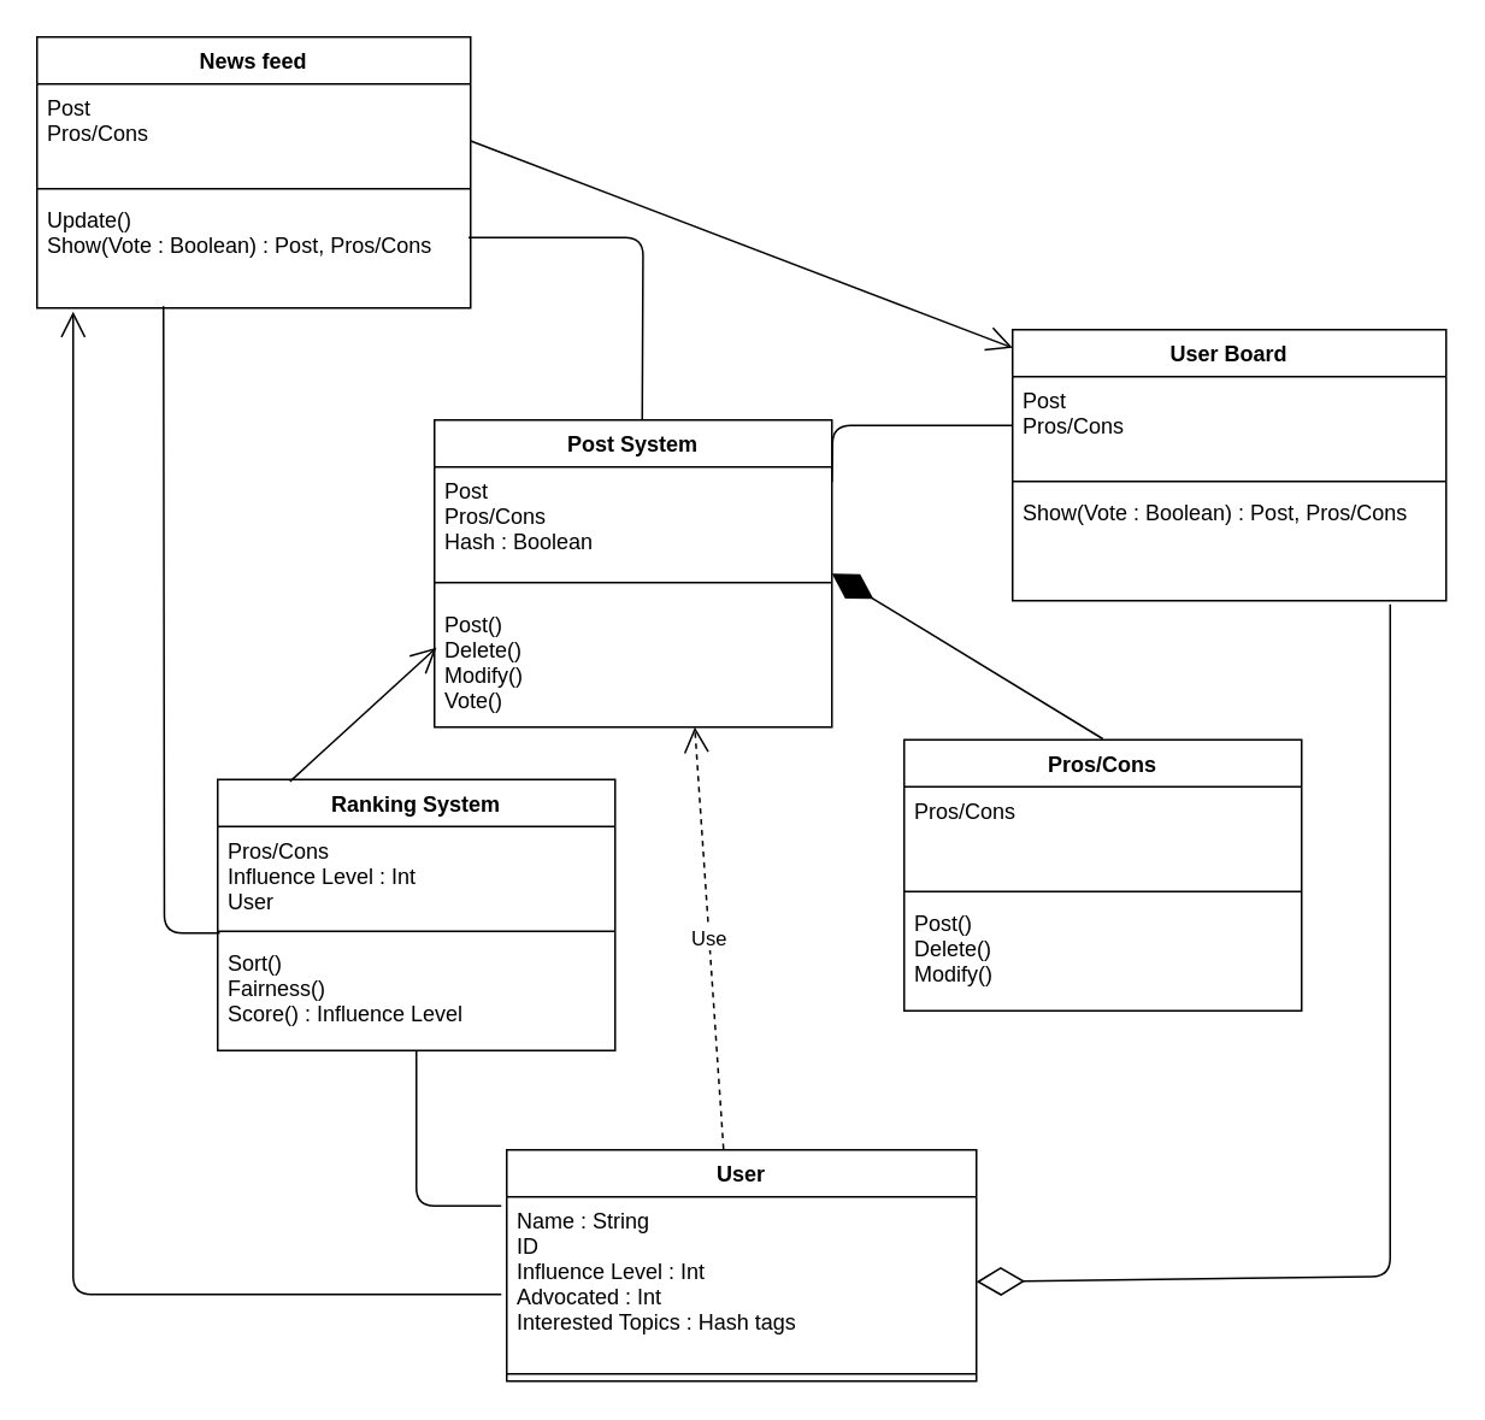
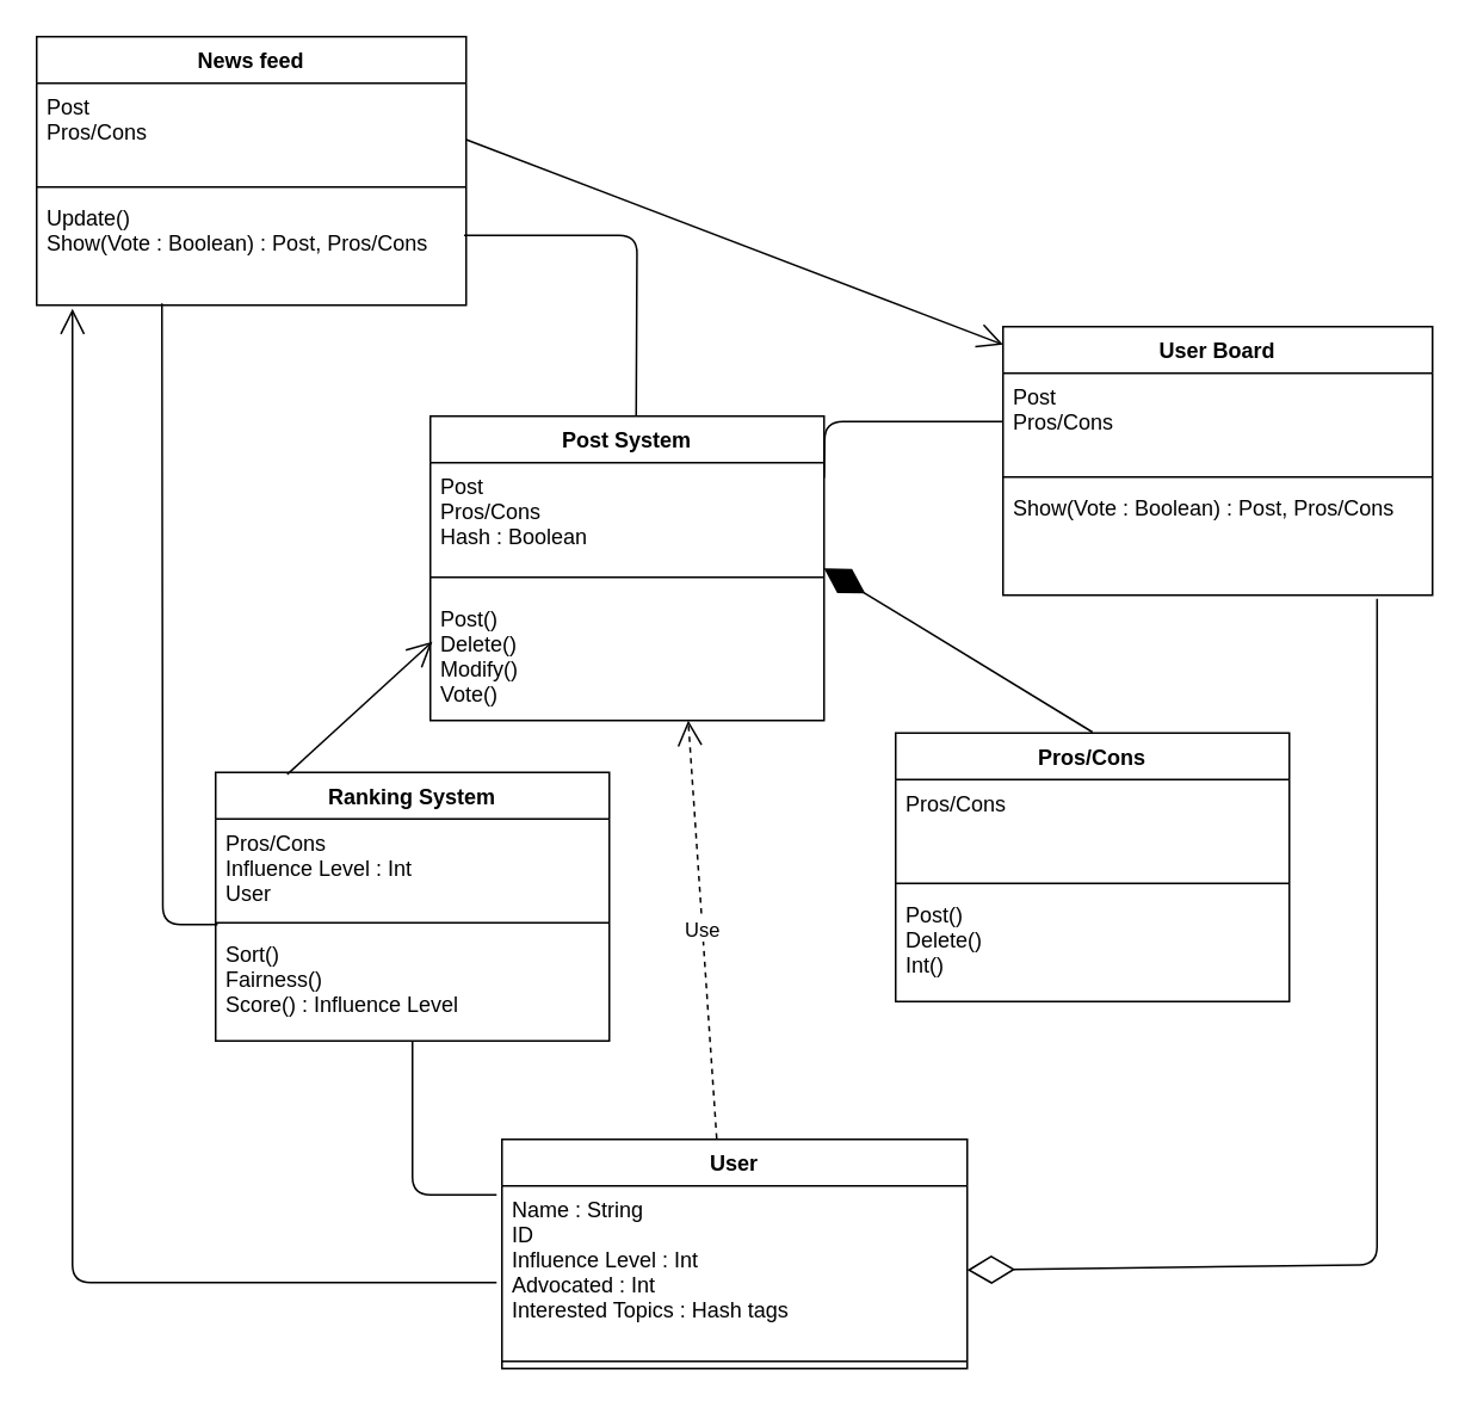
  <mxCell id="0" />
  <mxCell id="1" parent="0" />
  <mxCell id="2" value="Post System" style="swimlane;fontStyle=1;align=center;verticalAlign=top;childLayout=stackLayout;horizontal=1;startSize=26;horizontalStack=0;resizeParent=1;resizeParentMax=0;resizeLast=0;collapsible=1;marginBottom=0;" vertex="1" parent="1"><mxGeometry x="240" y="232" width="220" height="170" as="geometry" /></mxCell>
  <mxCell id="3" value="Post&#10;Pros/Cons&#10;Hash : Boolean" style="text;strokeColor=none;fillColor=none;align=left;verticalAlign=top;spacingLeft=4;spacingRight=4;overflow=hidden;rotatable=0;points=[[0,0.5],[1,0.5]];portConstraint=eastwest;" vertex="1" parent="2"><mxGeometry y="26" width="220" height="54" as="geometry" /></mxCell>
  <mxCell id="4" value="" style="line;strokeWidth=1;fillColor=none;align=left;verticalAlign=middle;spacingTop=-1;spacingLeft=3;spacingRight=3;rotatable=0;labelPosition=right;points=[];portConstraint=eastwest;" vertex="1" parent="2"><mxGeometry y="80" width="220" height="20" as="geometry" /></mxCell>
  <mxCell id="5" value="Post()&#10;Delete()&#10;Modify()&#10;Vote()&#10;&#10;" style="text;strokeColor=none;fillColor=none;align=left;verticalAlign=top;spacingLeft=4;spacingRight=4;overflow=hidden;rotatable=0;points=[[0,0.5],[1,0.5]];portConstraint=eastwest;" vertex="1" parent="2"><mxGeometry y="100" width="220" height="70" as="geometry" /></mxCell>
  <mxCell id="6" value="Pros/Cons" style="swimlane;fontStyle=1;align=center;verticalAlign=top;childLayout=stackLayout;horizontal=1;startSize=26;horizontalStack=0;resizeParent=1;resizeParentMax=0;resizeLast=0;collapsible=1;marginBottom=0;" vertex="1" parent="1"><mxGeometry x="500" y="409" width="220" height="150" as="geometry" /></mxCell>
  <mxCell id="7" value="" style="endArrow=diamondThin;endFill=1;endSize=24;html=1;entryX=1;entryY=0.5;entryDx=0;entryDy=0;" edge="1" parent="6" target="2"><mxGeometry width="160" relative="1" as="geometry"><mxPoint x="110" y="-0.5" as="sourcePoint" /><mxPoint x="270" y="-0.5" as="targetPoint" /></mxGeometry></mxCell>
  <mxCell id="8" value="Pros/Cons" style="text;strokeColor=none;fillColor=none;align=left;verticalAlign=top;spacingLeft=4;spacingRight=4;overflow=hidden;rotatable=0;points=[[0,0.5],[1,0.5]];portConstraint=eastwest;" vertex="1" parent="6"><mxGeometry y="26" width="220" height="54" as="geometry" /></mxCell>
  <mxCell id="9" value="" style="line;strokeWidth=1;fillColor=none;align=left;verticalAlign=middle;spacingTop=-1;spacingLeft=3;spacingRight=3;rotatable=0;labelPosition=right;points=[];portConstraint=eastwest;" vertex="1" parent="6"><mxGeometry y="80" width="220" height="8" as="geometry" /></mxCell>
- <mxCell id="10" value="Post()&#10;Delete()&#10;Modify()&#10;" style="text;strokeColor=none;fillColor=none;align=left;verticalAlign=top;spacingLeft=4;spacingRight=4;overflow=hidden;rotatable=0;points=[[0,0.5],[1,0.5]];portConstraint=eastwest;" vertex="1" parent="6"><mxGeometry y="88" width="220" height="62" as="geometry" /></mxCell>
+ <mxCell id="10" value="Post()&#10;Delete()&#10;Int()&#10;" style="text;strokeColor=none;fillColor=none;align=left;verticalAlign=top;spacingLeft=4;spacingRight=4;overflow=hidden;rotatable=0;points=[[0,0.5],[1,0.5]];portConstraint=eastwest;" vertex="1" parent="6"><mxGeometry y="88" width="220" height="62" as="geometry" /></mxCell>
  <mxCell id="11" value="News feed" style="swimlane;fontStyle=1;align=center;verticalAlign=top;childLayout=stackLayout;horizontal=1;startSize=26;horizontalStack=0;resizeParent=1;resizeParentMax=0;resizeLast=0;collapsible=1;marginBottom=0;" vertex="1" parent="1"><mxGeometry x="20" y="20" width="240" height="150" as="geometry" /></mxCell>
  <mxCell id="12" value="Post&#10;Pros/Cons" style="text;strokeColor=none;fillColor=none;align=left;verticalAlign=top;spacingLeft=4;spacingRight=4;overflow=hidden;rotatable=0;points=[[0,0.5],[1,0.5]];portConstraint=eastwest;" vertex="1" parent="11"><mxGeometry y="26" width="240" height="54" as="geometry" /></mxCell>
  <mxCell id="13" value="" style="line;strokeWidth=1;fillColor=none;align=left;verticalAlign=middle;spacingTop=-1;spacingLeft=3;spacingRight=3;rotatable=0;labelPosition=right;points=[];portConstraint=eastwest;" vertex="1" parent="11"><mxGeometry y="80" width="240" height="8" as="geometry" /></mxCell>
  <mxCell id="14" value="Update()&#10;Show(Vote : Boolean) : Post, Pros/Cons&#10;" style="text;strokeColor=none;fillColor=none;align=left;verticalAlign=top;spacingLeft=4;spacingRight=4;overflow=hidden;rotatable=0;points=[[0,0.5],[1,0.5]];portConstraint=eastwest;" vertex="1" parent="11"><mxGeometry y="88" width="240" height="62" as="geometry" /></mxCell>
  <mxCell id="15" value="" style="endArrow=none;html=1;edgeStyle=orthogonalEdgeStyle;entryX=0.005;entryY=-0.048;entryDx=0;entryDy=0;entryPerimeter=0;" edge="1" parent="11" target="19"><mxGeometry relative="1" as="geometry"><mxPoint x="70" y="149" as="sourcePoint" /><mxPoint x="230" y="149" as="targetPoint" /></mxGeometry></mxCell>
  <mxCell id="16" value="Ranking System" style="swimlane;fontStyle=1;align=center;verticalAlign=top;childLayout=stackLayout;horizontal=1;startSize=26;horizontalStack=0;resizeParent=1;resizeParentMax=0;resizeLast=0;collapsible=1;marginBottom=0;" vertex="1" parent="1"><mxGeometry x="120" y="431" width="220" height="150" as="geometry" /></mxCell>
  <mxCell id="17" value="Pros/Cons&#10;Influence Level : Int&#10;User" style="text;strokeColor=none;fillColor=none;align=left;verticalAlign=top;spacingLeft=4;spacingRight=4;overflow=hidden;rotatable=0;points=[[0,0.5],[1,0.5]];portConstraint=eastwest;" vertex="1" parent="16"><mxGeometry y="26" width="220" height="54" as="geometry" /></mxCell>
  <mxCell id="18" value="" style="line;strokeWidth=1;fillColor=none;align=left;verticalAlign=middle;spacingTop=-1;spacingLeft=3;spacingRight=3;rotatable=0;labelPosition=right;points=[];portConstraint=eastwest;" vertex="1" parent="16"><mxGeometry y="80" width="220" height="8" as="geometry" /></mxCell>
  <mxCell id="19" value="Sort()&#10;Fairness()&#10;Score() : Influence Level&#10;" style="text;strokeColor=none;fillColor=none;align=left;verticalAlign=top;spacingLeft=4;spacingRight=4;overflow=hidden;rotatable=0;points=[[0,0.5],[1,0.5]];portConstraint=eastwest;" vertex="1" parent="16"><mxGeometry y="88" width="220" height="62" as="geometry" /></mxCell>
  <mxCell id="20" value="" style="endArrow=none;html=1;edgeStyle=orthogonalEdgeStyle;" edge="1" parent="16"><mxGeometry relative="1" as="geometry"><mxPoint x="110" y="150" as="sourcePoint" /><mxPoint x="157" y="236" as="targetPoint" /><Array as="points"><mxPoint x="110" y="236" /></Array></mxGeometry></mxCell>
  <mxCell id="21" value="User Board" style="swimlane;fontStyle=1;align=center;verticalAlign=top;childLayout=stackLayout;horizontal=1;startSize=26;horizontalStack=0;resizeParent=1;resizeParentMax=0;resizeLast=0;collapsible=1;marginBottom=0;" vertex="1" parent="1"><mxGeometry x="560" y="182" width="240" height="150" as="geometry" /></mxCell>
  <mxCell id="22" value="Post&#10;Pros/Cons" style="text;strokeColor=none;fillColor=none;align=left;verticalAlign=top;spacingLeft=4;spacingRight=4;overflow=hidden;rotatable=0;points=[[0,0.5],[1,0.5]];portConstraint=eastwest;" vertex="1" parent="21"><mxGeometry y="26" width="240" height="54" as="geometry" /></mxCell>
  <mxCell id="23" value="" style="line;strokeWidth=1;fillColor=none;align=left;verticalAlign=middle;spacingTop=-1;spacingLeft=3;spacingRight=3;rotatable=0;labelPosition=right;points=[];portConstraint=eastwest;" vertex="1" parent="21"><mxGeometry y="80" width="240" height="8" as="geometry" /></mxCell>
  <mxCell id="24" value="Show(Vote : Boolean) : Post, Pros/Cons" style="text;strokeColor=none;fillColor=none;align=left;verticalAlign=top;spacingLeft=4;spacingRight=4;overflow=hidden;rotatable=0;points=[[0,0.5],[1,0.5]];portConstraint=eastwest;" vertex="1" parent="21"><mxGeometry y="88" width="240" height="62" as="geometry" /></mxCell>
  <mxCell id="25" value="" style="endArrow=open;endFill=1;endSize=12;html=1;entryX=0.005;entryY=0.371;entryDx=0;entryDy=0;entryPerimeter=0;exitX=0.182;exitY=0.007;exitDx=0;exitDy=0;exitPerimeter=0;" edge="1" parent="1" source="16" target="5"><mxGeometry width="160" relative="1" as="geometry"><mxPoint x="150" y="404.5" as="sourcePoint" /><mxPoint x="310" y="404.5" as="targetPoint" /></mxGeometry></mxCell>
  <mxCell id="26" value="" style="endArrow=open;endFill=1;endSize=12;html=1;entryX=0;entryY=0.067;entryDx=0;entryDy=0;entryPerimeter=0;" edge="1" parent="1" target="21"><mxGeometry width="160" relative="1" as="geometry"><mxPoint x="260" y="77.5" as="sourcePoint" /><mxPoint x="560" y="30" as="targetPoint" /></mxGeometry></mxCell>
  <mxCell id="27" value="User" style="swimlane;fontStyle=1;align=center;verticalAlign=top;childLayout=stackLayout;horizontal=1;startSize=26;horizontalStack=0;resizeParent=1;resizeParentMax=0;resizeLast=0;collapsible=1;marginBottom=0;" vertex="1" parent="1"><mxGeometry x="280" y="636" width="260" height="128" as="geometry" /></mxCell>
  <mxCell id="28" value="Name : String&#10;ID&#10;Influence Level : Int&#10;Advocated : Int&#10;Interested Topics : Hash tags&#10;&#10;" style="text;strokeColor=none;fillColor=none;align=left;verticalAlign=top;spacingLeft=4;spacingRight=4;overflow=hidden;rotatable=0;points=[[0,0.5],[1,0.5]];portConstraint=eastwest;" vertex="1" parent="27"><mxGeometry y="26" width="260" height="94" as="geometry" /></mxCell>
  <mxCell id="29" value="" style="line;strokeWidth=1;fillColor=none;align=left;verticalAlign=middle;spacingTop=-1;spacingLeft=3;spacingRight=3;rotatable=0;labelPosition=right;points=[];portConstraint=eastwest;" vertex="1" parent="27"><mxGeometry y="120" width="260" height="8" as="geometry" /></mxCell>
  <mxCell id="30" value="Use" style="endArrow=open;endSize=12;dashed=1;html=1;entryX=0.655;entryY=1;entryDx=0;entryDy=0;entryPerimeter=0;" edge="1" parent="27" target="5"><mxGeometry width="160" relative="1" as="geometry"><mxPoint x="120" y="-0.5" as="sourcePoint" /><mxPoint x="280" y="-0.5" as="targetPoint" /></mxGeometry></mxCell>
  <mxCell id="31" value="" style="endArrow=none;html=1;edgeStyle=orthogonalEdgeStyle;exitX=0.995;exitY=0.371;exitDx=0;exitDy=0;exitPerimeter=0;" edge="1" parent="1" source="14"><mxGeometry relative="1" as="geometry"><mxPoint x="265" y="132" as="sourcePoint" /><mxPoint x="355" y="232" as="targetPoint" /></mxGeometry></mxCell>
  <mxCell id="32" value="" style="endArrow=none;html=1;edgeStyle=orthogonalEdgeStyle;entryX=0;entryY=0.5;entryDx=0;entryDy=0;" edge="1" parent="1" target="22"><mxGeometry relative="1" as="geometry"><mxPoint x="460" y="266.5" as="sourcePoint" /><mxPoint x="620" y="266.5" as="targetPoint" /></mxGeometry></mxCell>
  <mxCell id="33" value="" style="endArrow=open;endFill=1;endSize=12;html=1;" edge="1" parent="1"><mxGeometry width="160" relative="1" as="geometry"><mxPoint x="277" y="716" as="sourcePoint" /><mxPoint x="40" y="172" as="targetPoint" /><Array as="points"><mxPoint x="40" y="716" /></Array></mxGeometry></mxCell>
  <mxCell id="34" value="" style="endArrow=diamondThin;endFill=0;endSize=24;html=1;entryX=1;entryY=0.5;entryDx=0;entryDy=0;exitX=0.871;exitY=1.032;exitDx=0;exitDy=0;exitPerimeter=0;" edge="1" parent="1" source="24" target="28"><mxGeometry width="160" relative="1" as="geometry"><mxPoint x="670" y="332" as="sourcePoint" /><mxPoint x="420" y="718" as="targetPoint" /><Array as="points"><mxPoint x="769" y="516" /><mxPoint x="769" y="706" /></Array></mxGeometry></mxCell>
